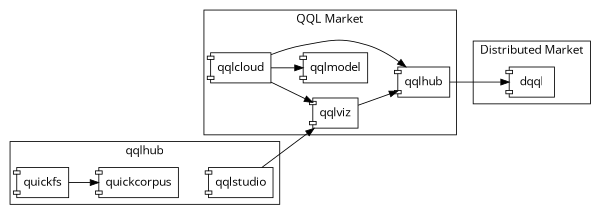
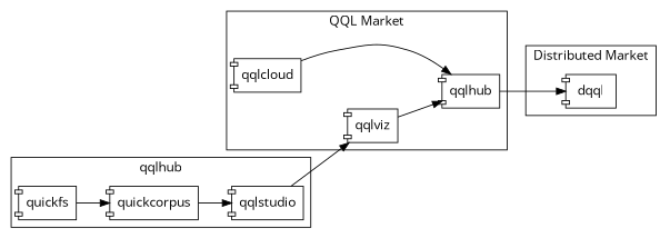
  digraph {
    fontname="Open Sans"
    rankdir=LR
    node [fontname="Open Sans" shape=component]
    edge [fontname="Open Sans"]
    qqlcloud
    qqlhub
    qqlviz
-   qqlmodel
    quickfs
    quickcorpus
    qqlstudio
    dqql
    subgraph cluster_1 {
      label="QQL Market"
      qqlcloud
      qqlhub
      qqlviz
-     qqlmodel
    }
    subgraph cluster_2 {
      label=qqlhub
      quickfs
      quickcorpus
      qqlstudio
    }
    subgraph cluster_3 {
      label="Distributed Market"
      dqql
    }
    qqlcloud -> qqlhub
-   qqlcloud -> qqlviz
-   qqlcloud -> qqlmodel
    qqlhub -> dqql
    qqlviz -> qqlhub
    quickfs -> quickcorpus
+   quickcorpus -> qqlstudio
    qqlstudio -> qqlviz
  }
